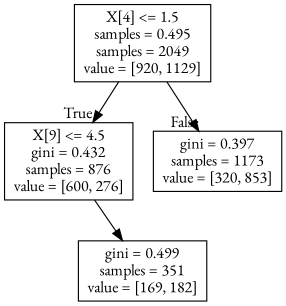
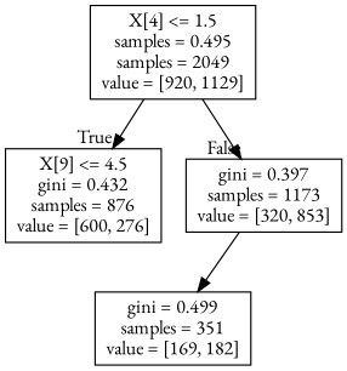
  digraph {
    fontname="EB Garamond"
    node [fontname="EB Garamond" shape=box]
    edge [fontname="EB Garamond" labeldistance=2.5]
    n1 [label="X[4] <= 1.5\nsamples = 0.495\nsamples = 2049\nvalue = [920, 1129]"]
    n2 [label="X[9] <= 4.5\ngini = 0.432\nsamples = 876\nvalue = [600, 276]"]
    n3 [label="gini = 0.397\nsamples = 1173\nvalue = [320, 853]"]
    n4 [label="gini = 0.499\nsamples = 351\nvalue = [169, 182]"]
    n1 -> n2 [headlabel=True labelangle=45]
    n1 -> n3 [headlabel=False labelangle=-45]
-   n2 -> n4 [labeldistance=""]
+   n3 -> n4 [labeldistance=""]
  }
